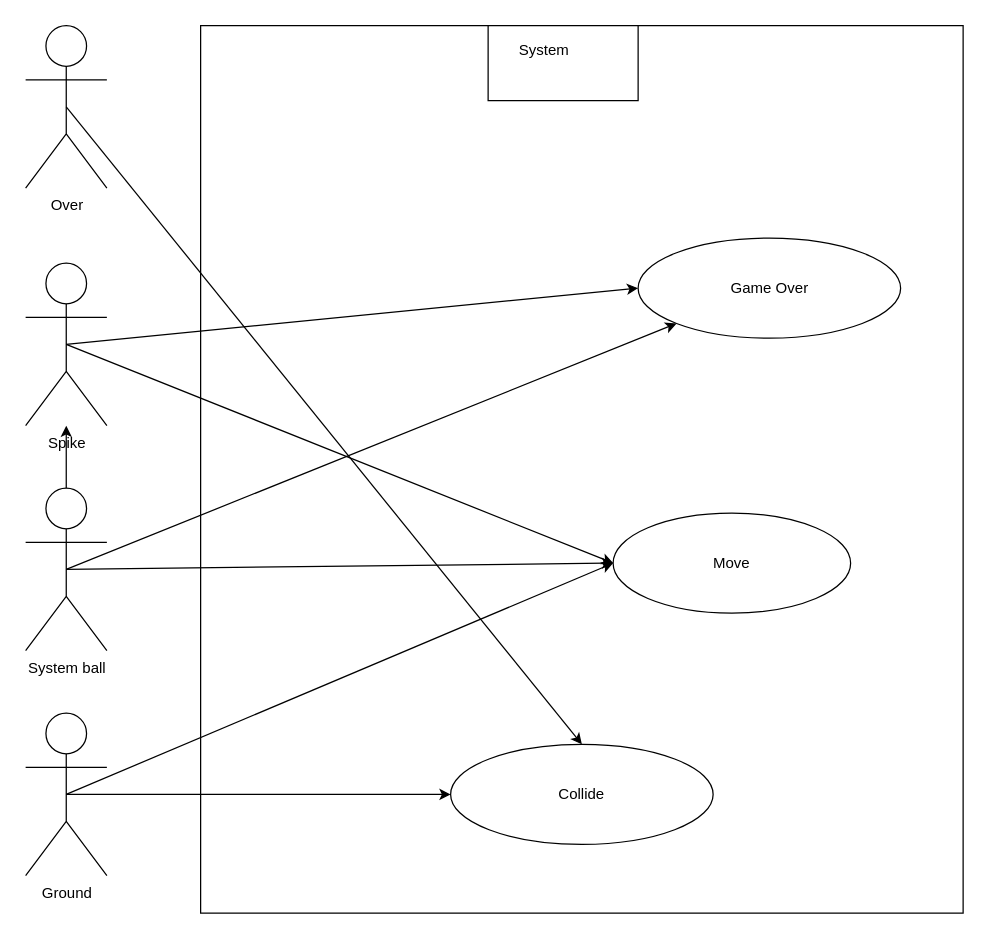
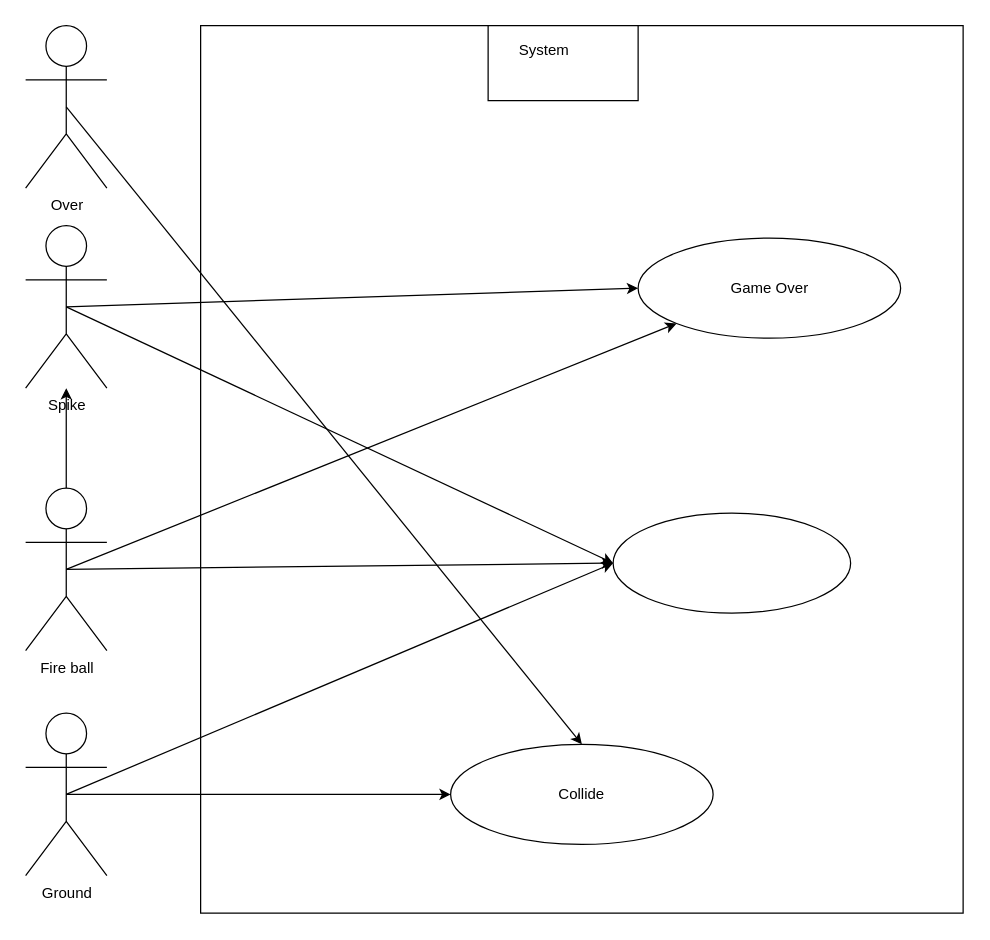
  <mxCell id="0" />
  <mxCell id="1" parent="0" />
  <mxCell id="2" value="Over" style="shape=umlActor;verticalLabelPosition=bottom;verticalAlign=top;html=1;" vertex="1" parent="1"><mxGeometry x="20" y="20" width="65" height="130" as="geometry" /></mxCell>
- <mxCell id="3" value="Spike" style="shape=umlActor;verticalLabelPosition=bottom;verticalAlign=top;html=1;" vertex="1" parent="1"><mxGeometry x="20" y="210" width="65" height="130" as="geometry" /></mxCell>
+ <mxCell id="3" value="Spike" style="shape=umlActor;verticalLabelPosition=bottom;verticalAlign=top;html=1;" vertex="1" parent="1"><mxGeometry x="20" y="180" width="65" height="130" as="geometry" /></mxCell>
  <mxCell id="4" value="" style="edgeStyle=orthogonalEdgeStyle;rounded=0;orthogonalLoop=1;jettySize=auto;html=1;" edge="1" parent="1" source="5" target="3"><mxGeometry relative="1" as="geometry" /></mxCell>
- <mxCell id="5" value="System ball" style="shape=umlActor;verticalLabelPosition=bottom;verticalAlign=top;html=1;" vertex="1" parent="1"><mxGeometry x="20" y="390" width="65" height="130" as="geometry" /></mxCell>
+ <mxCell id="5" value="Fire ball" style="shape=umlActor;verticalLabelPosition=bottom;verticalAlign=top;html=1;" vertex="1" parent="1"><mxGeometry x="20" y="390" width="65" height="130" as="geometry" /></mxCell>
  <mxCell id="6" value="Ground" style="shape=umlActor;verticalLabelPosition=bottom;verticalAlign=top;html=1;" vertex="1" parent="1"><mxGeometry x="20" y="570" width="65" height="130" as="geometry" /></mxCell>
  <mxCell id="7" value="" style="rounded=0;whiteSpace=wrap;html=1;" vertex="1" parent="1"><mxGeometry x="160" y="20" width="610" height="710" as="geometry" /></mxCell>
  <mxCell id="8" value="" style="rounded=0;whiteSpace=wrap;html=1;" vertex="1" parent="1"><mxGeometry x="390" y="20" width="120" height="60" as="geometry" /></mxCell>
  <mxCell id="9" value="System" style="text;html=1;align=center;verticalAlign=middle;whiteSpace=wrap;rounded=0;" vertex="1" parent="1"><mxGeometry x="405" y="25" width="60" height="30" as="geometry" /></mxCell>
  <mxCell id="10" value="" style="ellipse;whiteSpace=wrap;html=1;" vertex="1" parent="1"><mxGeometry x="510" y="190" width="210" height="80" as="geometry" /></mxCell>
  <mxCell id="11" value="" style="ellipse;whiteSpace=wrap;html=1;" vertex="1" parent="1"><mxGeometry x="490" y="410" width="190" height="80" as="geometry" /></mxCell>
  <mxCell id="12" value="" style="ellipse;whiteSpace=wrap;html=1;" vertex="1" parent="1"><mxGeometry x="360" y="595" width="210" height="80" as="geometry" /></mxCell>
  <mxCell id="13" value="Game Over" style="text;html=1;align=center;verticalAlign=middle;whiteSpace=wrap;rounded=0;" vertex="1" parent="1"><mxGeometry x="567.5" y="215" width="95" height="30" as="geometry" /></mxCell>
- <mxCell id="14" value="Move" style="text;html=1;align=center;verticalAlign=middle;whiteSpace=wrap;rounded=0;" vertex="1" parent="1"><mxGeometry x="555" y="435" width="60" height="30" as="geometry" /></mxCell>
  <mxCell id="15" value="Collide" style="text;html=1;align=center;verticalAlign=middle;whiteSpace=wrap;rounded=0;" vertex="1" parent="1"><mxGeometry x="435" y="620" width="60" height="30" as="geometry" /></mxCell>
  <mxCell id="16" value="" style="endArrow=classic;html=1;rounded=0;entryX=0;entryY=0.5;entryDx=0;entryDy=0;exitX=0.5;exitY=0.5;exitDx=0;exitDy=0;exitPerimeter=0;" edge="1" parent="1" source="3" target="10"><mxGeometry width="50" height="50" relative="1" as="geometry"><mxPoint x="190" y="280" as="sourcePoint" /><mxPoint x="240" y="230" as="targetPoint" /></mxGeometry></mxCell>
  <mxCell id="17" value="" style="endArrow=classic;html=1;rounded=0;entryX=0;entryY=1;entryDx=0;entryDy=0;exitX=0.5;exitY=0.5;exitDx=0;exitDy=0;exitPerimeter=0;" edge="1" parent="1" source="5" target="10"><mxGeometry width="50" height="50" relative="1" as="geometry"><mxPoint x="100" y="480" as="sourcePoint" /><mxPoint x="150" y="430" as="targetPoint" /></mxGeometry></mxCell>
  <mxCell id="18" value="" style="endArrow=classic;html=1;rounded=0;exitX=0.5;exitY=0.5;exitDx=0;exitDy=0;exitPerimeter=0;entryX=0.5;entryY=0;entryDx=0;entryDy=0;" edge="1" parent="1" source="2" target="12"><mxGeometry width="50" height="50" relative="1" as="geometry"><mxPoint x="250" y="150" as="sourcePoint" /><mxPoint x="300" y="100" as="targetPoint" /></mxGeometry></mxCell>
  <mxCell id="19" value="" style="endArrow=classic;html=1;rounded=0;exitX=0.5;exitY=0.5;exitDx=0;exitDy=0;exitPerimeter=0;entryX=0;entryY=0.5;entryDx=0;entryDy=0;" edge="1" parent="1" source="6" target="12"><mxGeometry width="50" height="50" relative="1" as="geometry"><mxPoint x="200" y="620" as="sourcePoint" /><mxPoint x="250" y="570" as="targetPoint" /></mxGeometry></mxCell>
  <mxCell id="20" value="" style="endArrow=classic;html=1;rounded=0;entryX=0;entryY=0.5;entryDx=0;entryDy=0;exitX=0.5;exitY=0.5;exitDx=0;exitDy=0;exitPerimeter=0;" edge="1" parent="1" source="6" target="11"><mxGeometry width="50" height="50" relative="1" as="geometry"><mxPoint x="210" y="570" as="sourcePoint" /><mxPoint x="260" y="520" as="targetPoint" /></mxGeometry></mxCell>
  <mxCell id="21" value="" style="endArrow=classic;html=1;rounded=0;exitX=0.5;exitY=0.5;exitDx=0;exitDy=0;exitPerimeter=0;entryX=0;entryY=0.5;entryDx=0;entryDy=0;" edge="1" parent="1" source="5" target="11"><mxGeometry width="50" height="50" relative="1" as="geometry"><mxPoint x="210" y="490" as="sourcePoint" /><mxPoint x="260" y="440" as="targetPoint" /></mxGeometry></mxCell>
  <mxCell id="22" value="" style="endArrow=classic;html=1;rounded=0;exitX=0.5;exitY=0.5;exitDx=0;exitDy=0;exitPerimeter=0;entryX=0;entryY=0.5;entryDx=0;entryDy=0;" edge="1" parent="1" source="3" target="11"><mxGeometry width="50" height="50" relative="1" as="geometry"><mxPoint x="160" y="370" as="sourcePoint" /><mxPoint x="210" y="320" as="targetPoint" /></mxGeometry></mxCell>
